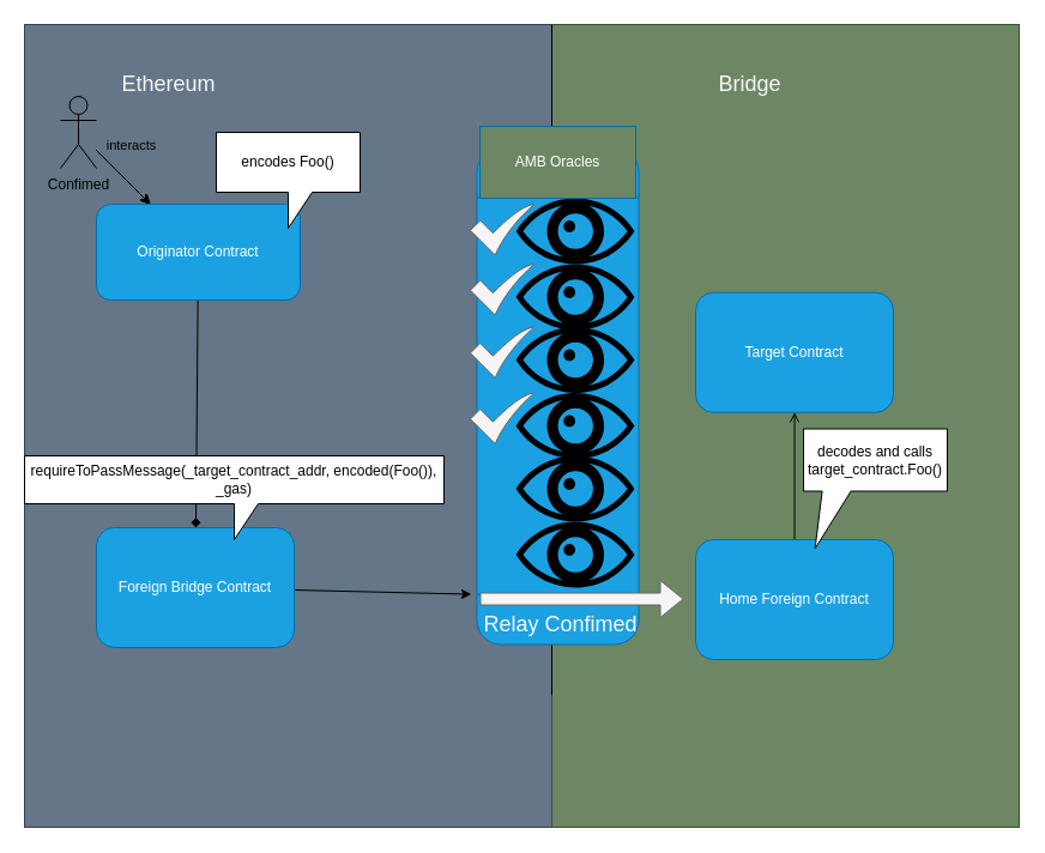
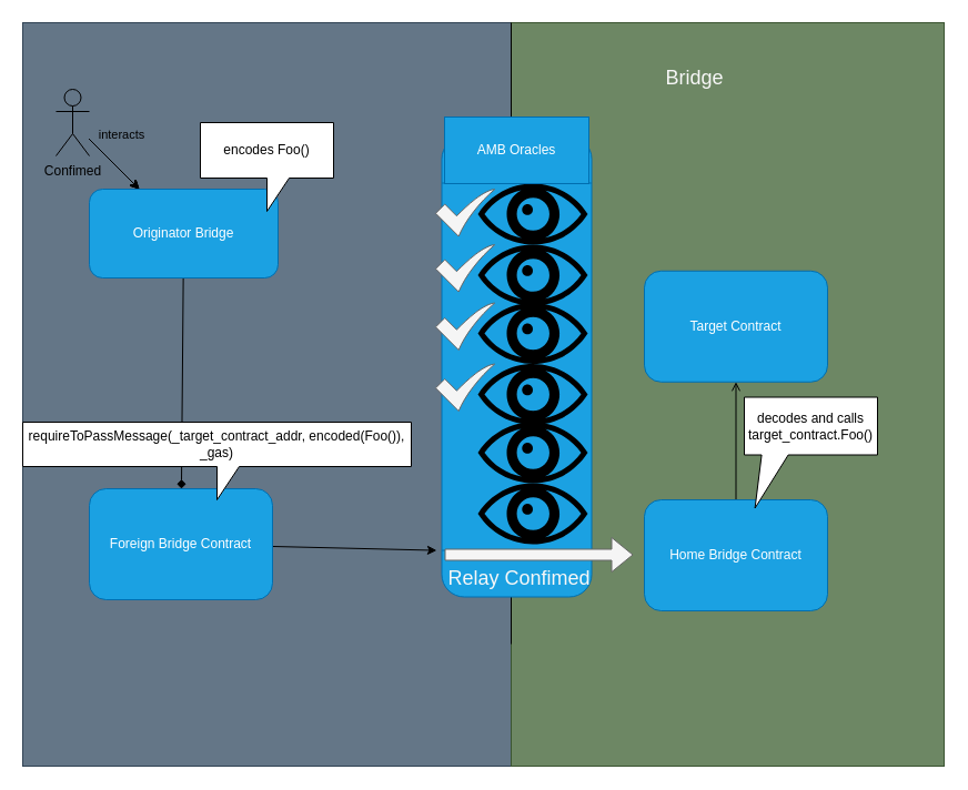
  <mxCell id="0" />
  <mxCell id="1" parent="0" />
  <mxCell id="2" value="" style="rounded=0;whiteSpace=wrap;html=1;labelBackgroundColor=none;fontSize=18;direction=south;fillColor=#647687;strokeColor=#314354;fontColor=#ffffff;" parent="1" vertex="1"><mxGeometry y="20" width="440" height="670" as="geometry" x="20" /></mxCell>
  <mxCell id="3" value="" style="rounded=0;whiteSpace=wrap;html=1;labelBackgroundColor=none;fontSize=18;fontColor=#ffffff;direction=south;fillColor=#6d8764;strokeColor=#3A5431;" parent="1" vertex="1"><mxGeometry x="460" y="20" width="390" height="670" as="geometry" /></mxCell>
  <mxCell id="4" value="" style="endArrow=none;html=1;labelBackgroundColor=#FFFFFF;fontSize=18;fontColor=#F7F7F7;" parent="1" edge="1"><mxGeometry width="50" height="50" relative="1" as="geometry"><mxPoint x="460" y="20" as="sourcePoint" /><mxPoint x="460" y="580" as="targetPoint" /></mxGeometry></mxCell>
  <mxCell id="5" value="interacts" style="edgeStyle=none;html=1;labelBackgroundColor=none;" parent="1" source="9" target="11" edge="1"><mxGeometry x="-0.427" y="23" relative="1" as="geometry"><mxPoint as="offset" /></mxGeometry></mxCell>
  <mxCell id="6" value="" style="edgeStyle=none;html=1;labelBackgroundColor=#FFFFFF;fontSize=18;fontColor=#F7F7F7;" parent="1" source="9" target="11" edge="1"><mxGeometry relative="1" as="geometry" /></mxCell>
  <mxCell id="7" value="" style="edgeStyle=none;html=1;labelBackgroundColor=#FFFFFF;fontSize=18;fontColor=#F7F7F7;" parent="1" source="9" target="11" edge="1"><mxGeometry relative="1" as="geometry" /></mxCell>
  <mxCell id="8" value="" style="edgeStyle=none;html=1;labelBackgroundColor=#FFFFFF;fontSize=18;fontColor=#F7F7F7;" parent="1" source="9" target="11" edge="1"><mxGeometry relative="1" as="geometry" /></mxCell>
  <mxCell id="9" value="Confimed" style="shape=umlActor;verticalLabelPosition=bottom;verticalAlign=top;html=1;outlineConnect=0;fillColor=none;" parent="1" vertex="1"><mxGeometry x="50" y="80" width="30" height="60" as="geometry" /></mxCell>
  <mxCell id="10" value="" style="edgeStyle=none;html=1;endArrow=diamond;" parent="1" source="11" target="14" edge="1"><mxGeometry relative="1" as="geometry" /></mxCell>
- <mxCell id="11" value="Originator Contract" style="rounded=1;whiteSpace=wrap;html=1;fillColor=#1ba1e2;fontColor=#ffffff;strokeColor=#006EAF;" parent="1" vertex="1"><mxGeometry x="80" y="170" width="170" height="80" as="geometry" /></mxCell>
+ <mxCell id="11" value="Originator Bridge" style="rounded=1;whiteSpace=wrap;html=1;fillColor=#1ba1e2;fontColor=#ffffff;strokeColor=#006EAF;" parent="1" vertex="1"><mxGeometry x="80" y="170" width="170" height="80" as="geometry" /></mxCell>
  <mxCell id="12" value="encodes Foo()" style="shape=callout;whiteSpace=wrap;html=1;perimeter=calloutPerimeter;" parent="1" vertex="1"><mxGeometry x="180" y="110" width="120" height="80" as="geometry" /></mxCell>
  <mxCell id="13" value="" style="edgeStyle=none;html=1;entryX=0.101;entryY=-0.034;entryDx=0;entryDy=0;entryPerimeter=0;" parent="1" source="14" target="16" edge="1"><mxGeometry relative="1" as="geometry" /></mxCell>
  <mxCell id="14" value="Foreign Bridge Contract" style="rounded=1;whiteSpace=wrap;html=1;fillColor=#1ba1e2;strokeColor=#006EAF;fontColor=#ffffff;" parent="1" vertex="1"><mxGeometry x="80" y="440" width="165" height="100" as="geometry" /></mxCell>
  <mxCell id="15" value="requireToPassMessage(_target_contract_addr, encoded(Foo()), _gas)" style="shape=callout;whiteSpace=wrap;html=1;perimeter=calloutPerimeter;" parent="1" vertex="1"><mxGeometry y="380" width="350" height="70" as="geometry" x="20" /></mxCell>
  <mxCell id="16" value="" style="shape=process;whiteSpace=wrap;html=1;backgroundOutline=1;fillColor=#1ba1e2;strokeColor=#006EAF;fontColor=#ffffff;rounded=1;rotation=-90;" parent="1" vertex="1"><mxGeometry x="257.5" y="262.5" width="415" height="135" as="geometry" /></mxCell>
  <mxCell id="17" value="" style="shape=mxgraph.signs.healthcare.eye;html=1;pointerEvents=1;fillColor=#000000;strokeColor=none;verticalLabelPosition=bottom;verticalAlign=top;align=center;" parent="1" vertex="1"><mxGeometry x="430" y="220" width="99" height="55" as="geometry" /></mxCell>
  <mxCell id="18" value="" style="shape=mxgraph.signs.healthcare.eye;html=1;pointerEvents=1;fillColor=#000000;strokeColor=none;verticalLabelPosition=bottom;verticalAlign=top;align=center;" parent="1" vertex="1"><mxGeometry x="430" y="165" width="99" height="55" as="geometry" /></mxCell>
  <mxCell id="19" value="" style="shape=mxgraph.signs.healthcare.eye;html=1;pointerEvents=1;fillColor=#000000;strokeColor=none;verticalLabelPosition=bottom;verticalAlign=top;align=center;" parent="1" vertex="1"><mxGeometry x="430" y="272.5" width="99" height="55" as="geometry" /></mxCell>
  <mxCell id="20" value="" style="shape=mxgraph.signs.healthcare.eye;html=1;pointerEvents=1;fillColor=#000000;strokeColor=none;verticalLabelPosition=bottom;verticalAlign=top;align=center;" parent="1" vertex="1"><mxGeometry x="430" y="327.5" width="99" height="55" as="geometry" /></mxCell>
  <mxCell id="21" value="" style="shape=mxgraph.signs.healthcare.eye;html=1;pointerEvents=1;fillColor=#000000;strokeColor=none;verticalLabelPosition=bottom;verticalAlign=top;align=center;" parent="1" vertex="1"><mxGeometry x="430" y="435" width="99" height="55" as="geometry" /></mxCell>
  <mxCell id="22" value="" style="shape=mxgraph.signs.healthcare.eye;html=1;pointerEvents=1;fillColor=#000000;strokeColor=none;verticalLabelPosition=bottom;verticalAlign=top;align=center;" parent="1" vertex="1"><mxGeometry x="430" y="380" width="99" height="55" as="geometry" /></mxCell>
  <mxCell id="23" value="" style="sketch=0;html=1;aspect=fixed;strokeColor=#666666;shadow=0;align=center;verticalAlign=top;fillColor=#f5f5f5;shape=mxgraph.gcp2.check;fontColor=#333333;" parent="1" vertex="1"><mxGeometry x="392" y="170" width="53.13" height="42.5" as="geometry" /></mxCell>
  <mxCell id="24" value="" style="sketch=0;html=1;aspect=fixed;strokeColor=#666666;shadow=0;align=center;verticalAlign=top;fillColor=#f5f5f5;shape=mxgraph.gcp2.check;fontColor=#333333;" parent="1" vertex="1"><mxGeometry x="392" y="220" width="53.13" height="42.5" as="geometry" /></mxCell>
  <mxCell id="25" value="" style="sketch=0;html=1;aspect=fixed;strokeColor=#666666;shadow=0;align=center;verticalAlign=top;fillColor=#f5f5f5;shape=mxgraph.gcp2.check;fontColor=#333333;" parent="1" vertex="1"><mxGeometry x="392" y="272.5" width="53.13" height="42.5" as="geometry" /></mxCell>
  <mxCell id="26" value="" style="sketch=0;html=1;aspect=fixed;strokeColor=#666666;shadow=0;align=center;verticalAlign=top;fillColor=#f5f5f5;shape=mxgraph.gcp2.check;fontColor=#333333;" parent="1" vertex="1"><mxGeometry x="392" y="327.5" width="53.13" height="42.5" as="geometry" /></mxCell>
  <mxCell id="27" value="" style="shape=flexArrow;endArrow=classic;html=1;fillColor=#f5f5f5;strokeColor=#666666;" parent="1" edge="1"><mxGeometry x="-0.294" y="-20" width="50" height="50" relative="1" as="geometry"><mxPoint x="400" y="499.5" as="sourcePoint" /><mxPoint x="570" y="499.5" as="targetPoint" /><Array as="points" /><mxPoint as="offset" /></mxGeometry></mxCell>
  <mxCell id="28" value="Relay Confimed" style="edgeLabel;html=1;align=center;verticalAlign=middle;resizable=0;points=[];fontSize=18;fontColor=#F7F7F7;labelBackgroundColor=none;" parent="27" vertex="1" connectable="0"><mxGeometry x="0.206" y="1" relative="1" as="geometry"><mxPoint x="-37" y="22" as="offset" /></mxGeometry></mxCell>
- <mxCell id="29" value="&lt;p style=&quot;line-height: 1.7&quot;&gt;AMB Oracles&lt;/p&gt;" style="rounded=0;whiteSpace=wrap;html=1;fontColor=#ffffff;fillColor=#6d8764;strokeColor=#006EAF;" parent="1" vertex="1"><mxGeometry x="400" y="105" width="130" height="60" as="geometry" /></mxCell>
+ <mxCell id="29" value="&lt;p style=&quot;line-height: 1.7&quot;&gt;AMB Oracles&lt;/p&gt;" style="rounded=0;whiteSpace=wrap;html=1;fontColor=#ffffff;fillColor=#1ba1e2;strokeColor=#006EAF;" parent="1" vertex="1"><mxGeometry x="400" y="105" width="130" height="60" as="geometry" /></mxCell>
  <mxCell id="30" value="" style="edgeStyle=none;html=1;labelBackgroundColor=#FFFFFF;fontSize=18;fontColor=#F7F7F7;endArrow=open;" parent="1" source="31" target="33" edge="1"><mxGeometry relative="1" as="geometry" /></mxCell>
- <mxCell id="31" value="Home Foreign Contract" style="rounded=1;whiteSpace=wrap;html=1;fillColor=#1ba1e2;strokeColor=#006EAF;fontColor=#ffffff;" parent="1" vertex="1"><mxGeometry x="580" y="450" width="165" height="100" as="geometry" /></mxCell>
+ <mxCell id="31" value="Home Bridge Contract" style="rounded=1;whiteSpace=wrap;html=1;fillColor=#1ba1e2;strokeColor=#006EAF;fontColor=#ffffff;" parent="1" vertex="1"><mxGeometry x="580" y="450" width="165" height="100" as="geometry" /></mxCell>
  <mxCell id="32" value="decodes and calls target_contract.Foo()" style="shape=callout;whiteSpace=wrap;html=1;perimeter=calloutPerimeter;rotation=0;base=24;position2=0.08;size=48;position=0.13;" parent="1" vertex="1"><mxGeometry x="670" y="357.5" width="120" height="100" as="geometry" /></mxCell>
  <mxCell id="33" value="Target Contract" style="rounded=1;whiteSpace=wrap;html=1;fillColor=#1ba1e2;strokeColor=#006EAF;fontColor=#ffffff;" parent="1" vertex="1"><mxGeometry x="580" y="243.75" width="165" height="100" as="geometry" /></mxCell>
- <mxCell id="34" value="Ethereum" style="text;html=1;align=center;verticalAlign=middle;resizable=0;points=[];autosize=1;strokeColor=none;fillColor=none;fontSize=18;fontColor=#F7F7F7;" parent="1" vertex="1"><mxGeometry x="95" y="55" width="90" height="30" as="geometry" /></mxCell>
  <mxCell id="35" value="Bridge" style="text;html=1;align=center;verticalAlign=middle;resizable=0;points=[];autosize=1;strokeColor=none;fillColor=none;fontSize=18;fontColor=#F7F7F7;" parent="1" vertex="1"><mxGeometry x="580" y="55" width="90" height="30" as="geometry" /></mxCell>
